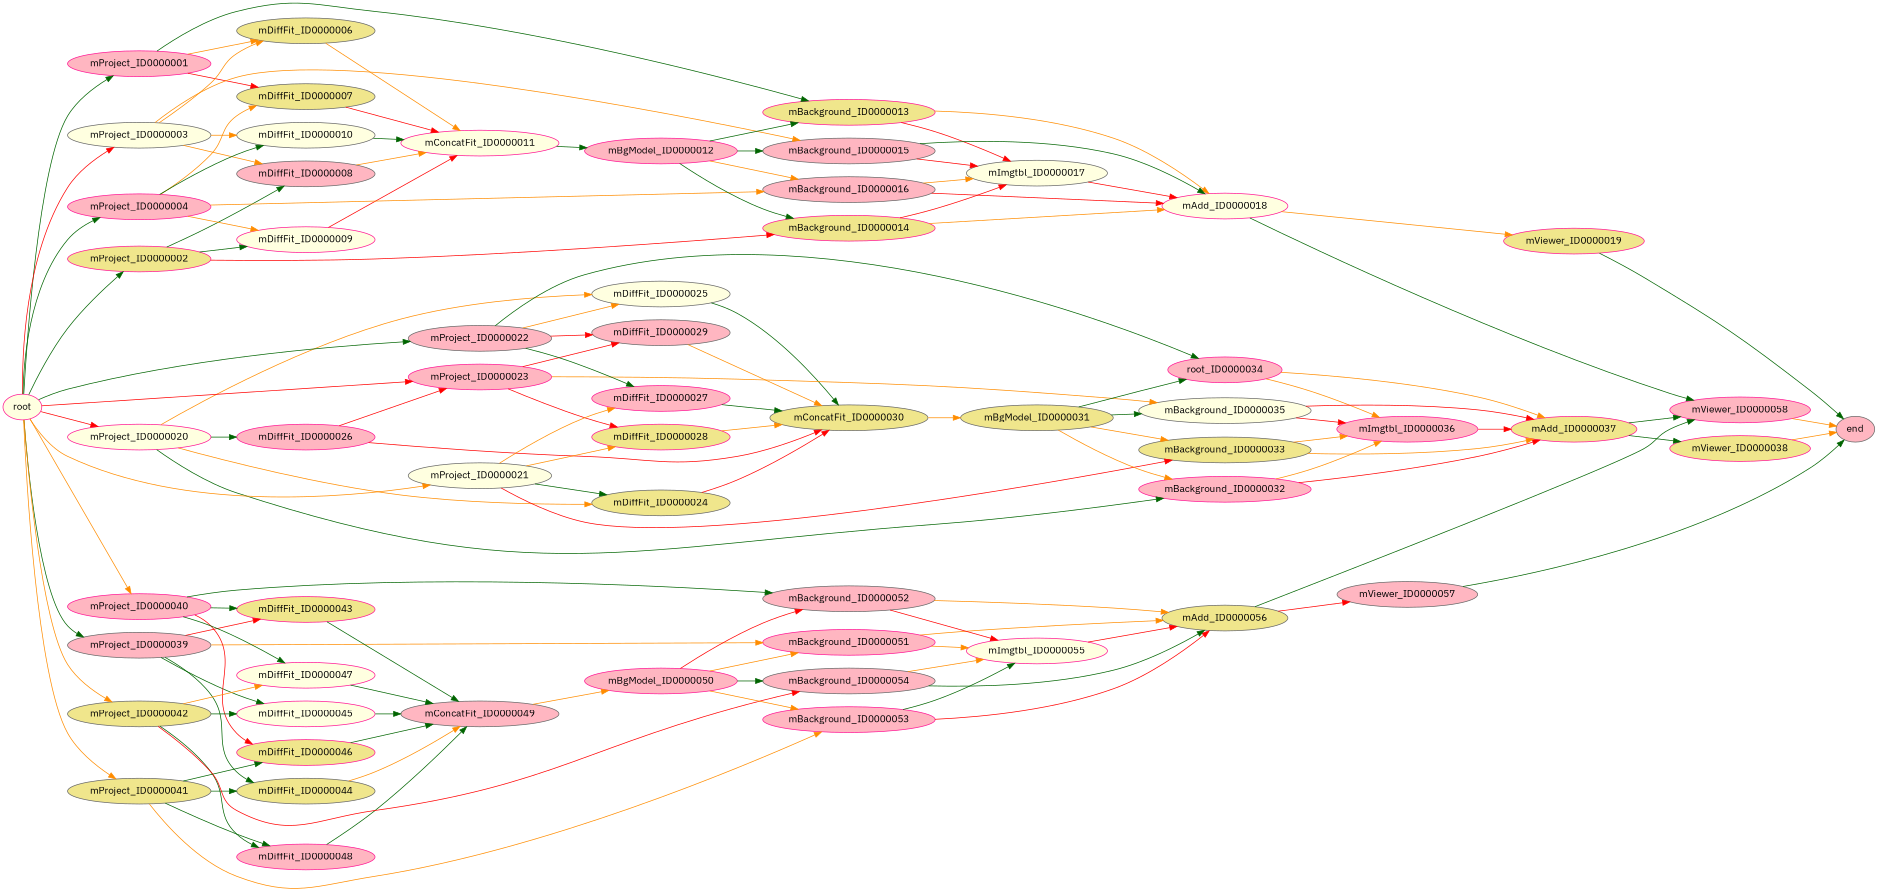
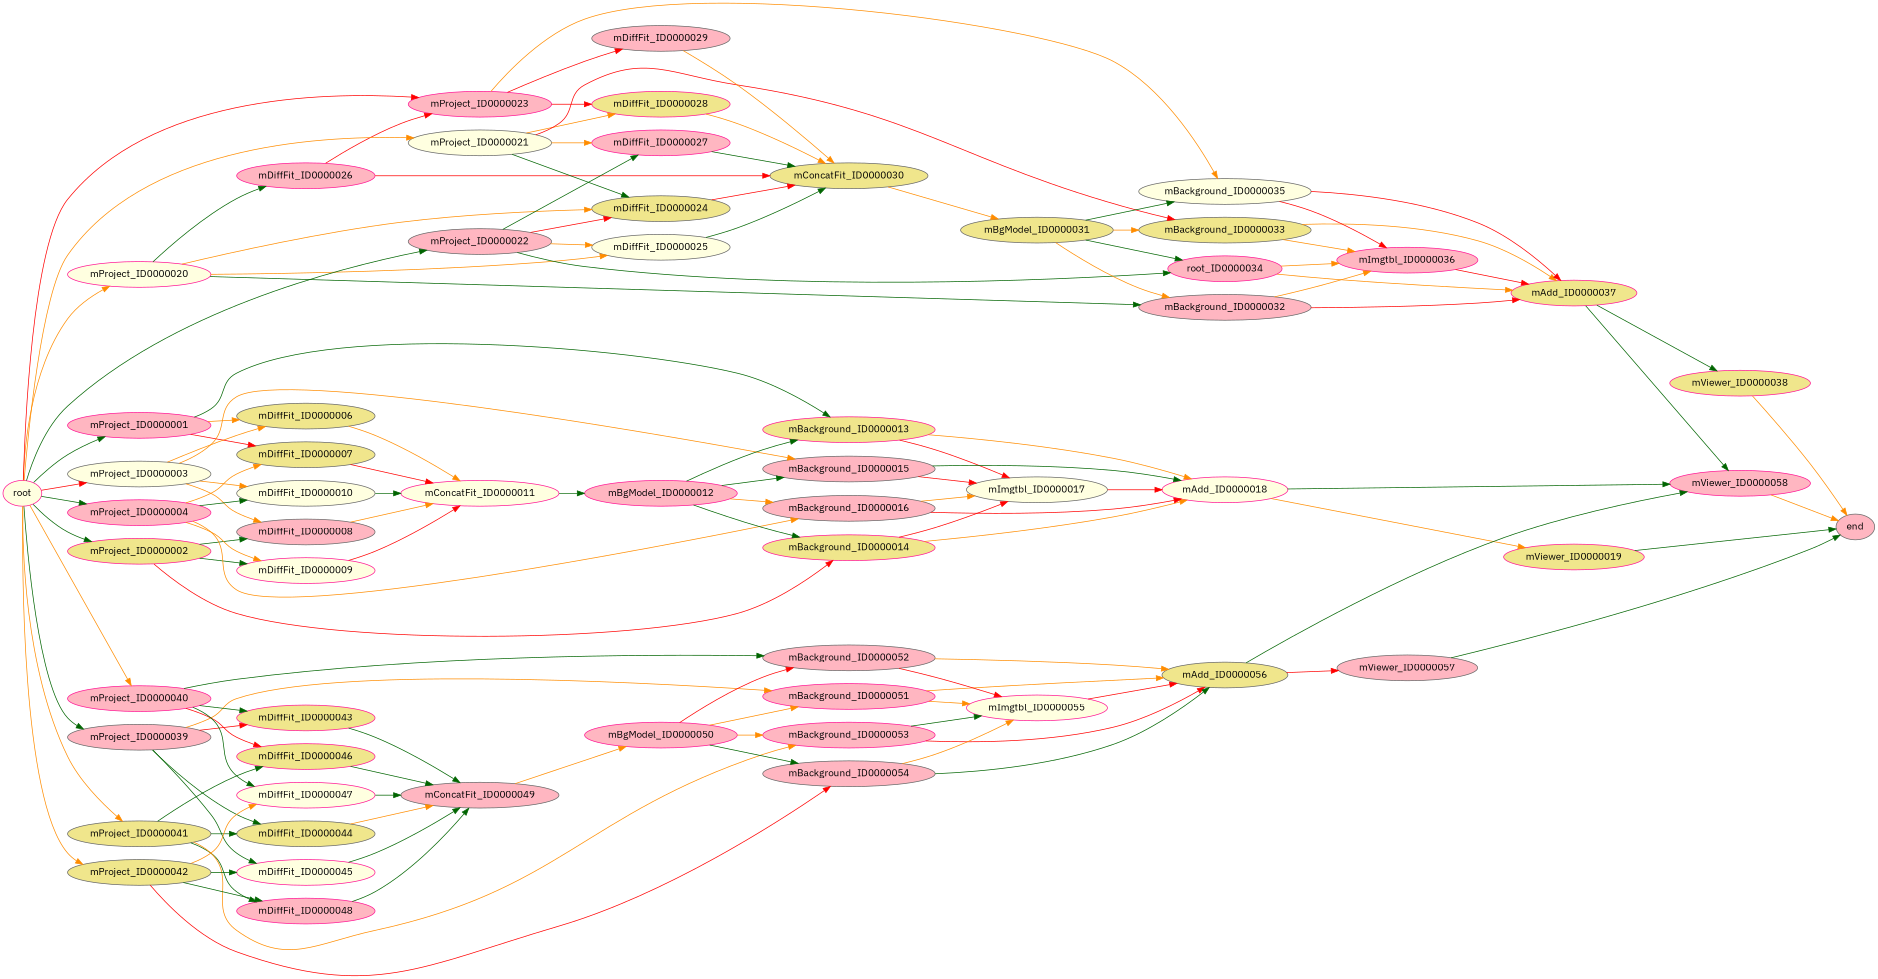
  strict digraph {
    fontname="IBM Plex Sans"
    rankdir=LR
    node [color=deeppink fillcolor=lightpink fontname="IBM Plex Sans" style=filled]
    edge [color=darkorange fontname="IBM Plex Sans"]
    mDiffFit_ID0000006 [color=gray40 fillcolor=khaki]
    mProject_ID0000001
    mDiffFit_ID0000007 [color=gray40 fillcolor=khaki]
    mBackground_ID0000013 [fillcolor=khaki]
    mConcatFit_ID0000011 [fillcolor=lightyellow]
    mImgtbl_ID0000017 [color=gray40 fillcolor=lightyellow]
    mAdd_ID0000018 [fillcolor=lightyellow]
    mProject_ID0000002 [fillcolor=khaki]
    mDiffFit_ID0000008 [color=gray40]
    mDiffFit_ID0000009 [fillcolor=lightyellow]
    mBackground_ID0000014 [fillcolor=khaki]
    mProject_ID0000003 [color=gray40 fillcolor=lightyellow]
    mDiffFit_ID0000010 [color=gray40 fillcolor=lightyellow]
    mBackground_ID0000015 [color=gray40]
    mProject_ID0000004
    mBackground_ID0000016 [color=gray40]
    mBgModel_ID0000012
    mViewer_ID0000019 [fillcolor=khaki]
    mViewer_ID0000058
    end [color=gray40]
    mProject_ID0000020 [fillcolor=lightyellow]
    mDiffFit_ID0000024 [color=gray40 fillcolor=khaki]
    mDiffFit_ID0000025 [color=gray40 fillcolor=lightyellow]
    mDiffFit_ID0000026
-   mBackground_ID0000032
+   mBackground_ID0000032 [color=gray40]
    mConcatFit_ID0000030 [color=gray40 fillcolor=khaki]
    mProject_ID0000023
    mImgtbl_ID0000036
    mAdd_ID0000037 [fillcolor=khaki]
    mProject_ID0000021 [color=gray40 fillcolor=lightyellow]
    mDiffFit_ID0000027
    mDiffFit_ID0000028 [fillcolor=khaki]
    mBackground_ID0000033 [color=gray40 fillcolor=khaki]
    mProject_ID0000022 [color=gray40]
    mDiffFit_ID0000029 [color=gray40]
    n36 [label=root_ID0000034]
    mBackground_ID0000035 [color=gray40 fillcolor=lightyellow]
    mBgModel_ID0000031 [color=gray40 fillcolor=khaki]
    mViewer_ID0000038 [fillcolor=khaki]
    mProject_ID0000039 [color=gray40]
    mDiffFit_ID0000043 [fillcolor=khaki]
    mDiffFit_ID0000044 [color=gray40 fillcolor=khaki]
    mDiffFit_ID0000045 [fillcolor=lightyellow]
    mBackground_ID0000051
    mConcatFit_ID0000049 [color=gray40]
    mImgtbl_ID0000055 [fillcolor=lightyellow]
    mAdd_ID0000056 [color=gray40 fillcolor=khaki]
    mProject_ID0000040
    mDiffFit_ID0000046 [fillcolor=khaki]
    mDiffFit_ID0000047 [fillcolor=lightyellow]
    mBackground_ID0000052 [color=gray40]
    mProject_ID0000041 [color=gray40 fillcolor=khaki]
    mDiffFit_ID0000048
    mBackground_ID0000053
    mProject_ID0000042 [color=gray40 fillcolor=khaki]
    mBackground_ID0000054 [color=gray40]
    mBgModel_ID0000050
    mViewer_ID0000057 [color=gray40]
    root [fillcolor=lightyellow]
    mDiffFit_ID0000006 -> mConcatFit_ID0000011
    mProject_ID0000001 -> mDiffFit_ID0000006
    mProject_ID0000001 -> mDiffFit_ID0000007 [color=red]
    mProject_ID0000001 -> mBackground_ID0000013 [color=darkgreen]
    mDiffFit_ID0000007 -> mConcatFit_ID0000011 [color=red]
    mBackground_ID0000013 -> mImgtbl_ID0000017 [color=red]
    mBackground_ID0000013 -> mAdd_ID0000018
    mConcatFit_ID0000011 -> mBgModel_ID0000012 [color=darkgreen]
    mImgtbl_ID0000017 -> mAdd_ID0000018 [color=red]
    mAdd_ID0000018 -> mViewer_ID0000019
    mAdd_ID0000018 -> mViewer_ID0000058 [color=darkgreen]
    mProject_ID0000002 -> mDiffFit_ID0000008 [color=darkgreen]
    mProject_ID0000002 -> mDiffFit_ID0000009 [color=darkgreen]
    mProject_ID0000002 -> mBackground_ID0000014 [color=red]
    mDiffFit_ID0000008 -> mConcatFit_ID0000011
    mDiffFit_ID0000009 -> mConcatFit_ID0000011 [color=red]
    mBackground_ID0000014 -> mImgtbl_ID0000017 [color=red]
    mBackground_ID0000014 -> mAdd_ID0000018
    mProject_ID0000003 -> mDiffFit_ID0000006
    mProject_ID0000003 -> mDiffFit_ID0000008
    mProject_ID0000003 -> mDiffFit_ID0000010
    mProject_ID0000003 -> mBackground_ID0000015
    mDiffFit_ID0000010 -> mConcatFit_ID0000011 [color=darkgreen]
    mBackground_ID0000015 -> mImgtbl_ID0000017 [color=red]
    mBackground_ID0000015 -> mAdd_ID0000018 [color=darkgreen]
    mProject_ID0000004 -> mDiffFit_ID0000007
    mProject_ID0000004 -> mDiffFit_ID0000009
    mProject_ID0000004 -> mDiffFit_ID0000010 [color=darkgreen]
    mProject_ID0000004 -> mBackground_ID0000016
    mBackground_ID0000016 -> mImgtbl_ID0000017
    mBackground_ID0000016 -> mAdd_ID0000018 [color=red]
    mBgModel_ID0000012 -> mBackground_ID0000013 [color=darkgreen]
    mBgModel_ID0000012 -> mBackground_ID0000014 [color=darkgreen]
    mBgModel_ID0000012 -> mBackground_ID0000015 [color=darkgreen]
    mBgModel_ID0000012 -> mBackground_ID0000016
    mViewer_ID0000019 -> end [color=darkgreen]
    mViewer_ID0000058 -> end
    mProject_ID0000020 -> mDiffFit_ID0000024
    mProject_ID0000020 -> mDiffFit_ID0000025
    mProject_ID0000020 -> mDiffFit_ID0000026 [color=darkgreen]
    mProject_ID0000020 -> mBackground_ID0000032 [color=darkgreen]
    mDiffFit_ID0000024 -> mConcatFit_ID0000030 [color=red]
    mDiffFit_ID0000025 -> mConcatFit_ID0000030 [color=darkgreen]
    mDiffFit_ID0000026 -> mConcatFit_ID0000030 [color=red]
    mDiffFit_ID0000026 -> mProject_ID0000023 [color=red]
    mBackground_ID0000032 -> mImgtbl_ID0000036
    mBackground_ID0000032 -> mAdd_ID0000037 [color=red]
    mConcatFit_ID0000030 -> mBgModel_ID0000031
    mProject_ID0000023 -> mDiffFit_ID0000028 [color=red]
    mProject_ID0000023 -> mDiffFit_ID0000029 [color=red]
    mProject_ID0000023 -> mBackground_ID0000035
    mImgtbl_ID0000036 -> mAdd_ID0000037 [color=red]
    mAdd_ID0000037 -> mViewer_ID0000058 [color=darkgreen]
    mAdd_ID0000037 -> mViewer_ID0000038 [color=darkgreen]
    mProject_ID0000021 -> mDiffFit_ID0000024 [color=darkgreen]
    mProject_ID0000021 -> mDiffFit_ID0000027
    mProject_ID0000021 -> mDiffFit_ID0000028
    mProject_ID0000021 -> mBackground_ID0000033 [color=red]
    mDiffFit_ID0000027 -> mConcatFit_ID0000030 [color=darkgreen]
    mDiffFit_ID0000028 -> mConcatFit_ID0000030
    mBackground_ID0000033 -> mImgtbl_ID0000036
    mBackground_ID0000033 -> mAdd_ID0000037
    mProject_ID0000022 -> mDiffFit_ID0000025
    mProject_ID0000022 -> mDiffFit_ID0000027 [color=darkgreen]
-   mProject_ID0000022 -> mDiffFit_ID0000029 [color=red]
+   mProject_ID0000022 -> mDiffFit_ID0000024 [color=red]
    mProject_ID0000022 -> n36 [color=darkgreen]
    mDiffFit_ID0000029 -> mConcatFit_ID0000030
    n36 -> mImgtbl_ID0000036
    n36 -> mAdd_ID0000037
    mBackground_ID0000035 -> mImgtbl_ID0000036 [color=red]
    mBackground_ID0000035 -> mAdd_ID0000037 [color=red]
    mBgModel_ID0000031 -> mBackground_ID0000032
    mBgModel_ID0000031 -> mBackground_ID0000033
    mBgModel_ID0000031 -> n36 [color=darkgreen]
    mBgModel_ID0000031 -> mBackground_ID0000035 [color=darkgreen]
    mViewer_ID0000038 -> end
    mProject_ID0000039 -> mDiffFit_ID0000043 [color=red]
    mProject_ID0000039 -> mDiffFit_ID0000044 [color=darkgreen]
    mProject_ID0000039 -> mDiffFit_ID0000045 [color=darkgreen]
    mProject_ID0000039 -> mBackground_ID0000051
    mDiffFit_ID0000043 -> mConcatFit_ID0000049 [color=darkgreen]
    mDiffFit_ID0000044 -> mConcatFit_ID0000049
    mDiffFit_ID0000045 -> mConcatFit_ID0000049 [color=darkgreen]
    mBackground_ID0000051 -> mImgtbl_ID0000055
    mBackground_ID0000051 -> mAdd_ID0000056
    mConcatFit_ID0000049 -> mBgModel_ID0000050
    mImgtbl_ID0000055 -> mAdd_ID0000056 [color=red]
    mAdd_ID0000056 -> mViewer_ID0000058 [color=darkgreen]
    mAdd_ID0000056 -> mViewer_ID0000057 [color=red]
    mProject_ID0000040 -> mDiffFit_ID0000043 [color=darkgreen]
    mProject_ID0000040 -> mDiffFit_ID0000046 [color=red]
    mProject_ID0000040 -> mDiffFit_ID0000047 [color=darkgreen]
    mProject_ID0000040 -> mBackground_ID0000052 [color=darkgreen]
    mDiffFit_ID0000046 -> mConcatFit_ID0000049 [color=darkgreen]
    mDiffFit_ID0000047 -> mConcatFit_ID0000049 [color=darkgreen]
    mBackground_ID0000052 -> mImgtbl_ID0000055 [color=red]
    mBackground_ID0000052 -> mAdd_ID0000056
    mProject_ID0000041 -> mDiffFit_ID0000044 [color=darkgreen]
    mProject_ID0000041 -> mDiffFit_ID0000046 [color=darkgreen]
    mProject_ID0000041 -> mDiffFit_ID0000048 [color=darkgreen]
    mProject_ID0000041 -> mBackground_ID0000053
    mDiffFit_ID0000048 -> mConcatFit_ID0000049 [color=darkgreen]
    mBackground_ID0000053 -> mImgtbl_ID0000055 [color=darkgreen]
    mBackground_ID0000053 -> mAdd_ID0000056 [color=red]
    mProject_ID0000042 -> mDiffFit_ID0000045 [color=darkgreen]
    mProject_ID0000042 -> mDiffFit_ID0000047
    mProject_ID0000042 -> mDiffFit_ID0000048 [color=darkgreen]
    mProject_ID0000042 -> mBackground_ID0000054 [color=red]
    mBackground_ID0000054 -> mImgtbl_ID0000055
    mBackground_ID0000054 -> mAdd_ID0000056 [color=darkgreen]
    mBgModel_ID0000050 -> mBackground_ID0000051
    mBgModel_ID0000050 -> mBackground_ID0000052 [color=red]
    mBgModel_ID0000050 -> mBackground_ID0000053
    mBgModel_ID0000050 -> mBackground_ID0000054 [color=darkgreen]
    mViewer_ID0000057 -> end [color=darkgreen]
    root -> mProject_ID0000001 [color=darkgreen]
    root -> mProject_ID0000002 [color=darkgreen]
    root -> mProject_ID0000003 [color=red]
    root -> mProject_ID0000004 [color=darkgreen]
-   root -> mProject_ID0000020 [color=red]
+   root -> mProject_ID0000020
    root -> mProject_ID0000023 [color=red]
    root -> mProject_ID0000021
    root -> mProject_ID0000022 [color=darkgreen]
    root -> mProject_ID0000039 [color=darkgreen]
    root -> mProject_ID0000040
    root -> mProject_ID0000041
    root -> mProject_ID0000042
  }
